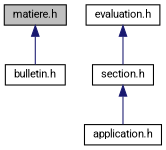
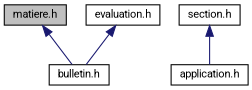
  digraph {
    fontname=Roboto
    node [color=black fillcolor=white fontname=Roboto fontsize=10 shape=record style=filled]
    edge [color=midnightblue dir=back fontname=Roboto fontsize=10 labelfontname=Helvetica labelfontsize=10 style=solid]
    n1 [fillcolor=grey75 fontcolor=black height=0.2 label="matiere.h" width=0.4]
    n2 [height=0.2 label="bulletin.h" width=0.4]
    n3 [height=0.2 label="application.h" width=0.4]
    n4 [height=0.2 label="evaluation.h" width=0.4]
    n5 [height=0.2 label="section.h" width=0.4]
    n1 -> n2
-   n4 -> n5
+   n4 -> n2
    n5 -> n3
  }
